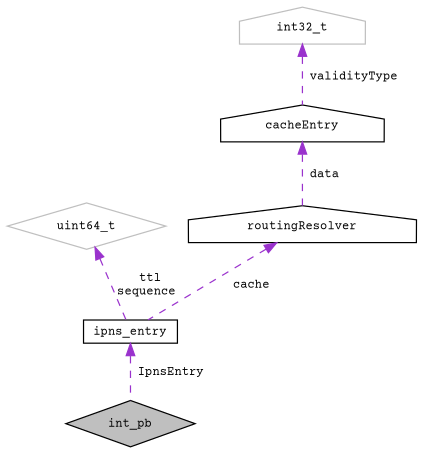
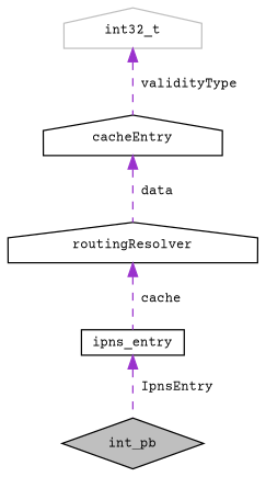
  digraph {
    fontname="Courier Prime"
    node [color=black fillcolor=white fontname="Courier Prime" fontsize=10 shape=house style=filled]
    edge [color=darkorchid3 dir=back fontname="Courier Prime" fontsize=10 labelfontname=Helvetica labelfontsize=10 style=dashed]
    n1 [fillcolor=grey75 fontcolor=black height=0.2 label=int_pb shape=diamond width=0.4]
    n2 [height=0.2 label=ipns_entry shape=box width=0.4]
-   n3 [color=grey75 height=0.2 label=uint64_t shape=diamond width=0.4]
    n4 [height=0.2 label=routingResolver width=0.4]
    n5 [height=0.2 label=cacheEntry width=0.4]
    n6 [color=grey75 height=0.2 label=int32_t width=0.4]
    n2 -> n1 [label=" IpnsEntry"]
-   n3 -> n2 [label=" ttl\nsequence"]
    n4 -> n2 [label=" cache"]
    n5 -> n4 [label=" data"]
    n6 -> n5 [label=" validityType"]
  }
